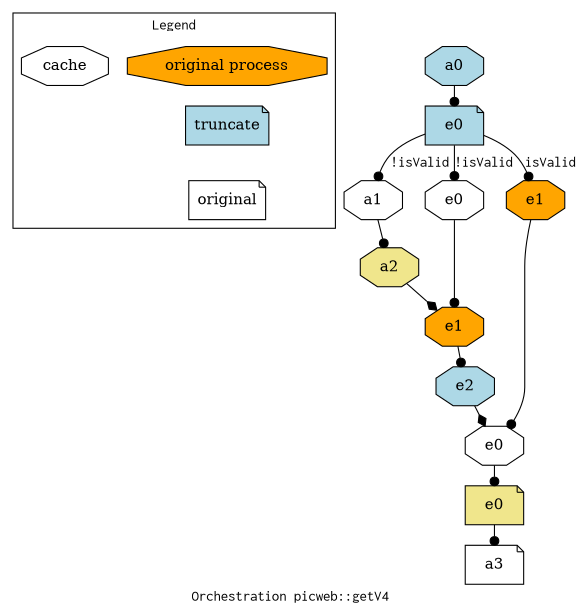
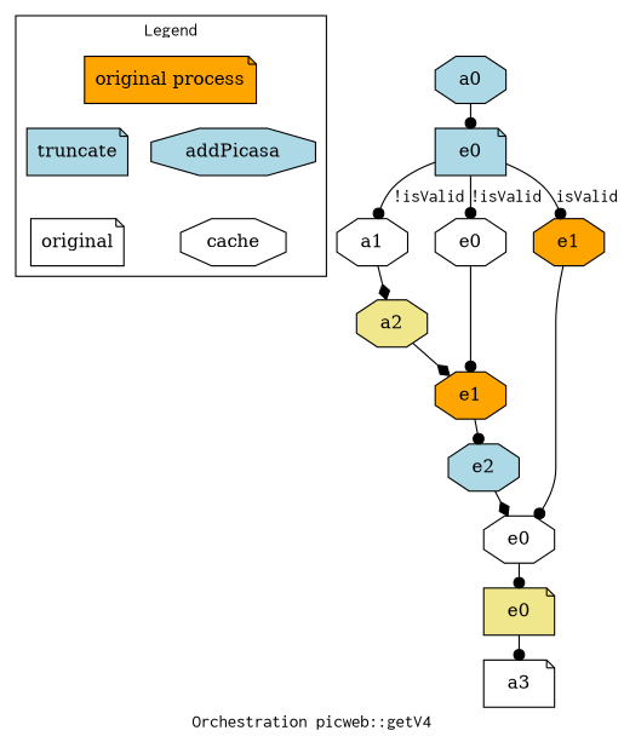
  digraph {
    fontname=Courier
    label="Orchestration picweb::getV4"
    node [fillcolor=white shape=octagon style=filled]
    edge [fontname=Courier arrowhead=dot]
-   n1 [fillcolor=orange label="original process"]
+   n1 [fillcolor=orange label="original process" shape=note]
    n2 [fillcolor=lightblue label=truncate shape=note]
+   n3 [fillcolor=lightblue label=addPicasa]
    n4 [label=original shape=note]
    n5 [label=cache]
    n6 [fillcolor=lightblue label=a0]
    n7 [fillcolor=lightblue label=e0 shape=note]
    n8 [label=a1]
    n9 [label=e0]
    n10 [fillcolor=orange label=e1]
    n11 [fillcolor=khaki label=a2]
    n12 [fillcolor=orange label=e1]
    n13 [fillcolor=lightblue label=e2]
    n14 [label=a3 shape=note]
    n15 [fillcolor=khaki label=e0 shape=note]
    n16 [label=e0]
    subgraph cluster_1 {
      label=Legend
      ranksep=0.02
      n1
      n2
+     n3
      n4
      n5
    }
    n1 -> n2 [arrowsize=0 style=invis arrowhead=""]
+   n1 -> n3 [arrowsize=0 style=invis arrowhead=""]
    n2 -> n4 [arrowsize=0 style=invis arrowhead=""]
+   n3 -> n5 [arrowsize=0 style=invis arrowhead=""]
    n6 -> n7
    n7 -> n8 [label="!isValid"]
    n7 -> n9 [label="!isValid"]
    n7 -> n10 [label=isValid]
-   n8 -> n11
+   n8 -> n11 [arrowhead=diamond]
    n9 -> n12
    n10 -> n16
    n11 -> n12 [arrowhead=diamond]
    n12 -> n13
    n13 -> n16 [arrowhead=diamond]
    n15 -> n14
    n16 -> n15
  }
